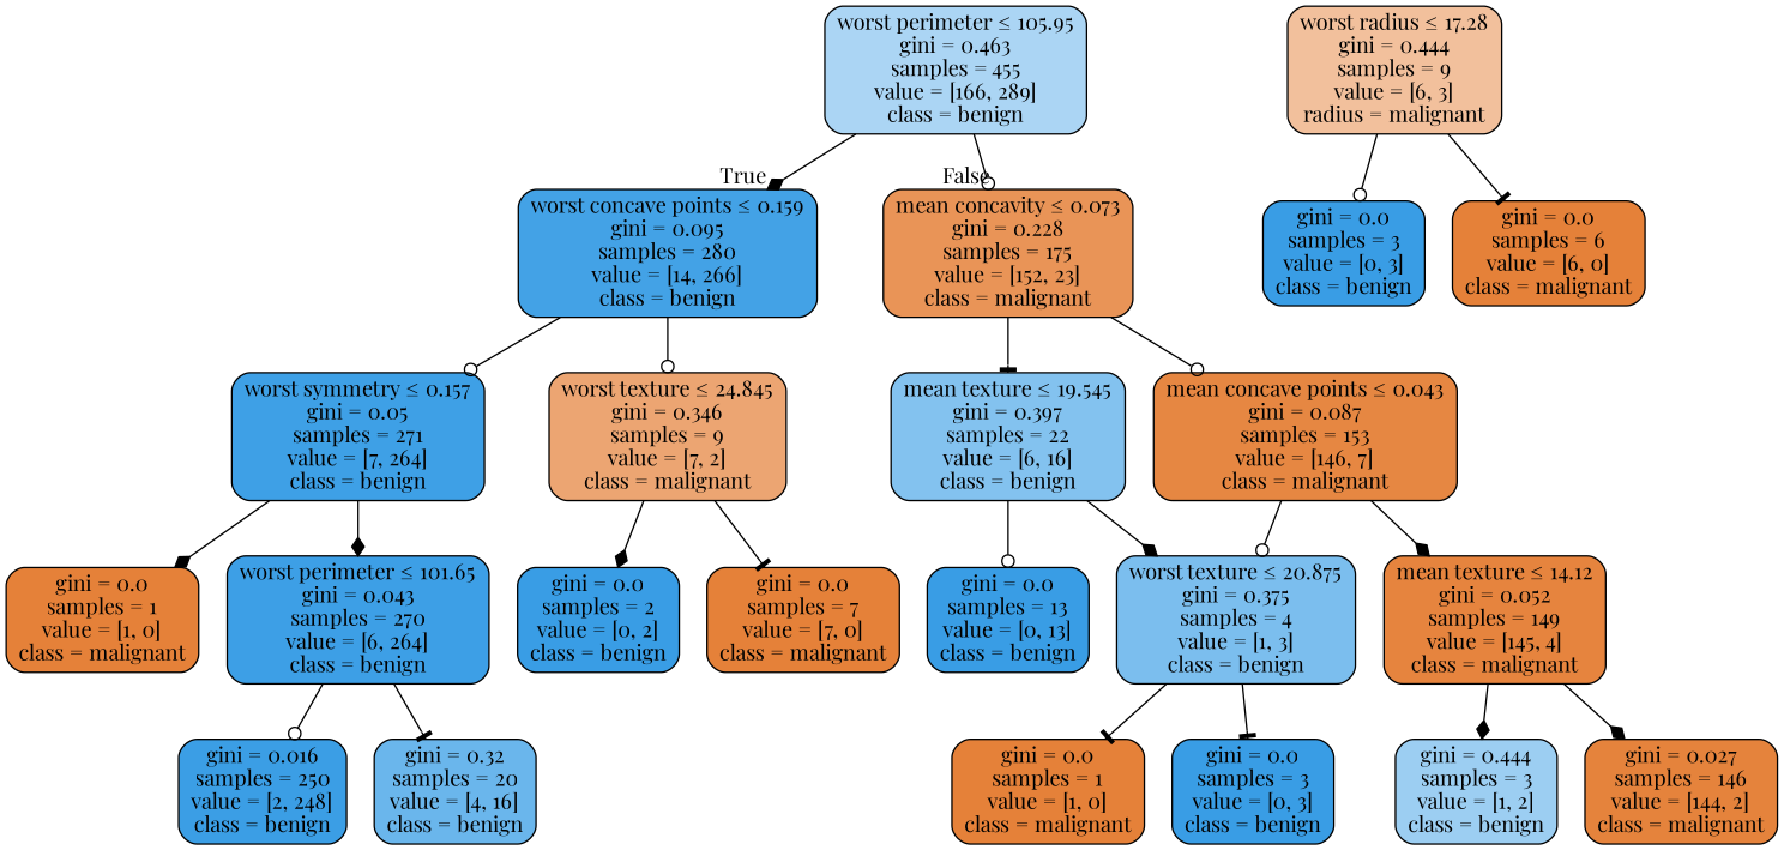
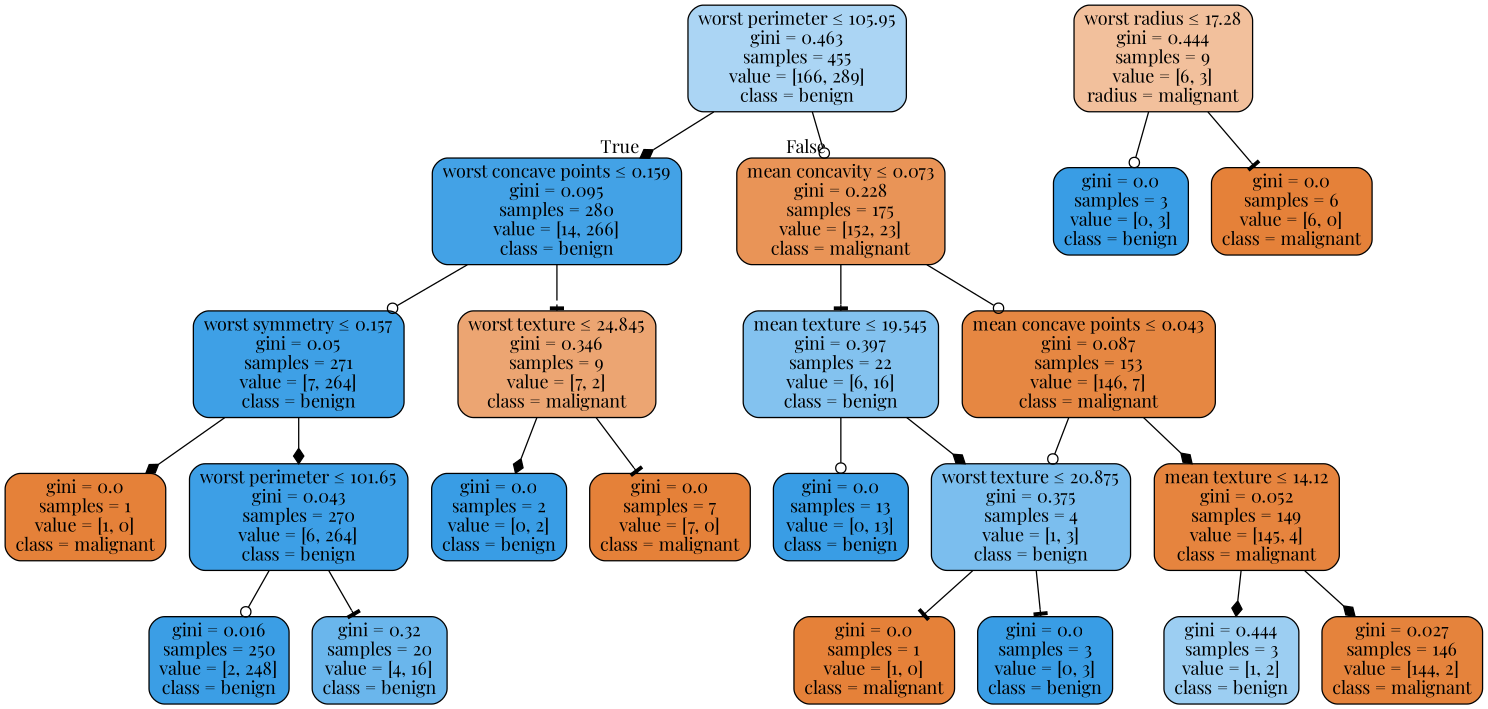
  digraph {
    fontname="Playfair Display"
    node [color=black fillcolor="#e58139" fontname="Playfair Display" shape=box style="filled, rounded"]
    edge [arrowhead=diamond fontname="Playfair Display"]
    n1 [fillcolor="#abd5f4" label=<worst perimeter &le; 105.95<br/>gini = 0.463<br/>samples = 455<br/>value = [166, 289]<br/>class = benign>]
    n2 [fillcolor="#43a2e6" label=<worst concave points &le; 0.159<br/>gini = 0.095<br/>samples = 280<br/>value = [14, 266]<br/>class = benign>]
    n3 [fillcolor="#e99457" label=<mean concavity &le; 0.073<br/>gini = 0.228<br/>samples = 175<br/>value = [152, 23]<br/>class = malignant>]
    n4 [fillcolor="#3ea0e6" label=<worst symmetry &le; 0.157<br/>gini = 0.05<br/>samples = 271<br/>value = [7, 264]<br/>class = benign>]
    n5 [fillcolor="#eca572" label=<worst texture &le; 24.845<br/>gini = 0.346<br/>samples = 9<br/>value = [7, 2]<br/>class = malignant>]
    n6 [fillcolor="#83c2ef" label=<mean texture &le; 19.545<br/>gini = 0.397<br/>samples = 22<br/>value = [6, 16]<br/>class = benign>]
    n7 [fillcolor="#e68742" label=<mean concave points &le; 0.043<br/>gini = 0.087<br/>samples = 153<br/>value = [146, 7]<br/>class = malignant>]
    n8 [label=<gini = 0.0<br/>samples = 1<br/>value = [1, 0]<br/>class = malignant>]
    n9 [fillcolor="#3d9fe6" label=<worst perimeter &le; 101.65<br/>gini = 0.043<br/>samples = 270<br/>value = [6, 264]<br/>class = benign>]
    n10 [fillcolor="#399de5" label=<gini = 0.0<br/>samples = 2<br/>value = [0, 2]<br/>class = benign>]
    n11 [label=<gini = 0.0<br/>samples = 7<br/>value = [7, 0]<br/>class = malignant>]
    n12 [fillcolor="#3b9ee5" label=<gini = 0.016<br/>samples = 250<br/>value = [2, 248]<br/>class = benign>]
    n13 [fillcolor="#6ab6ec" label=<gini = 0.32<br/>samples = 20<br/>value = [4, 16]<br/>class = benign>]
    n14 [fillcolor="#399de5" label=<gini = 0.0<br/>samples = 13<br/>value = [0, 13]<br/>class = benign>]
    n15 [fillcolor="#7bbeee" label=<worst texture &le; 20.875<br/>gini = 0.375<br/>samples = 4<br/>value = [1, 3]<br/>class = benign>]
    n16 [fillcolor="#e6843e" label=<mean texture &le; 14.12<br/>gini = 0.052<br/>samples = 149<br/>value = [145, 4]<br/>class = malignant>]
    n17 [fillcolor="#f2c09c" label=<worst radius &le; 17.28<br/>gini = 0.444<br/>samples = 9<br/>value = [6, 3]<br/>radius = malignant>]
    n18 [fillcolor="#399de5" label=<gini = 0.0<br/>samples = 3<br/>value = [0, 3]<br/>class = benign>]
    n19 [label=<gini = 0.0<br/>samples = 6<br/>value = [6, 0]<br/>class = malignant>]
    n20 [label=<gini = 0.0<br/>samples = 1<br/>value = [1, 0]<br/>class = malignant>]
    n21 [fillcolor="#399de5" label=<gini = 0.0<br/>samples = 3<br/>value = [0, 3]<br/>class = benign>]
    n22 [fillcolor="#9ccef2" label=<gini = 0.444<br/>samples = 3<br/>value = [1, 2]<br/>class = benign>]
    n23 [fillcolor="#e5833c" label=<gini = 0.027<br/>samples = 146<br/>value = [144, 2]<br/>class = malignant>]
    n1 -> n2 [headlabel=True labelangle=45 labeldistance=2.5]
    n1 -> n3 [arrowhead=odot headlabel=False labelangle=-45 labeldistance=2.5]
    n2 -> n4 [arrowhead=odot]
-   n2 -> n5 [arrowhead=odot]
+   n2 -> n5 [arrowhead=tee]
    n3 -> n6 [arrowhead=tee]
    n3 -> n7 [arrowhead=odot]
    n4 -> n8
    n4 -> n9
    n5 -> n10
    n5 -> n11 [arrowhead=tee]
    n6 -> n14 [arrowhead=odot]
    n6 -> n15
    n7 -> n15 [arrowhead=odot]
    n7 -> n16
    n9 -> n12 [arrowhead=odot]
    n9 -> n13 [arrowhead=tee]
    n15 -> n20 [arrowhead=tee]
    n15 -> n21 [arrowhead=tee]
    n16 -> n22
    n16 -> n23
    n17 -> n18 [arrowhead=odot]
    n17 -> n19 [arrowhead=tee]
  }
